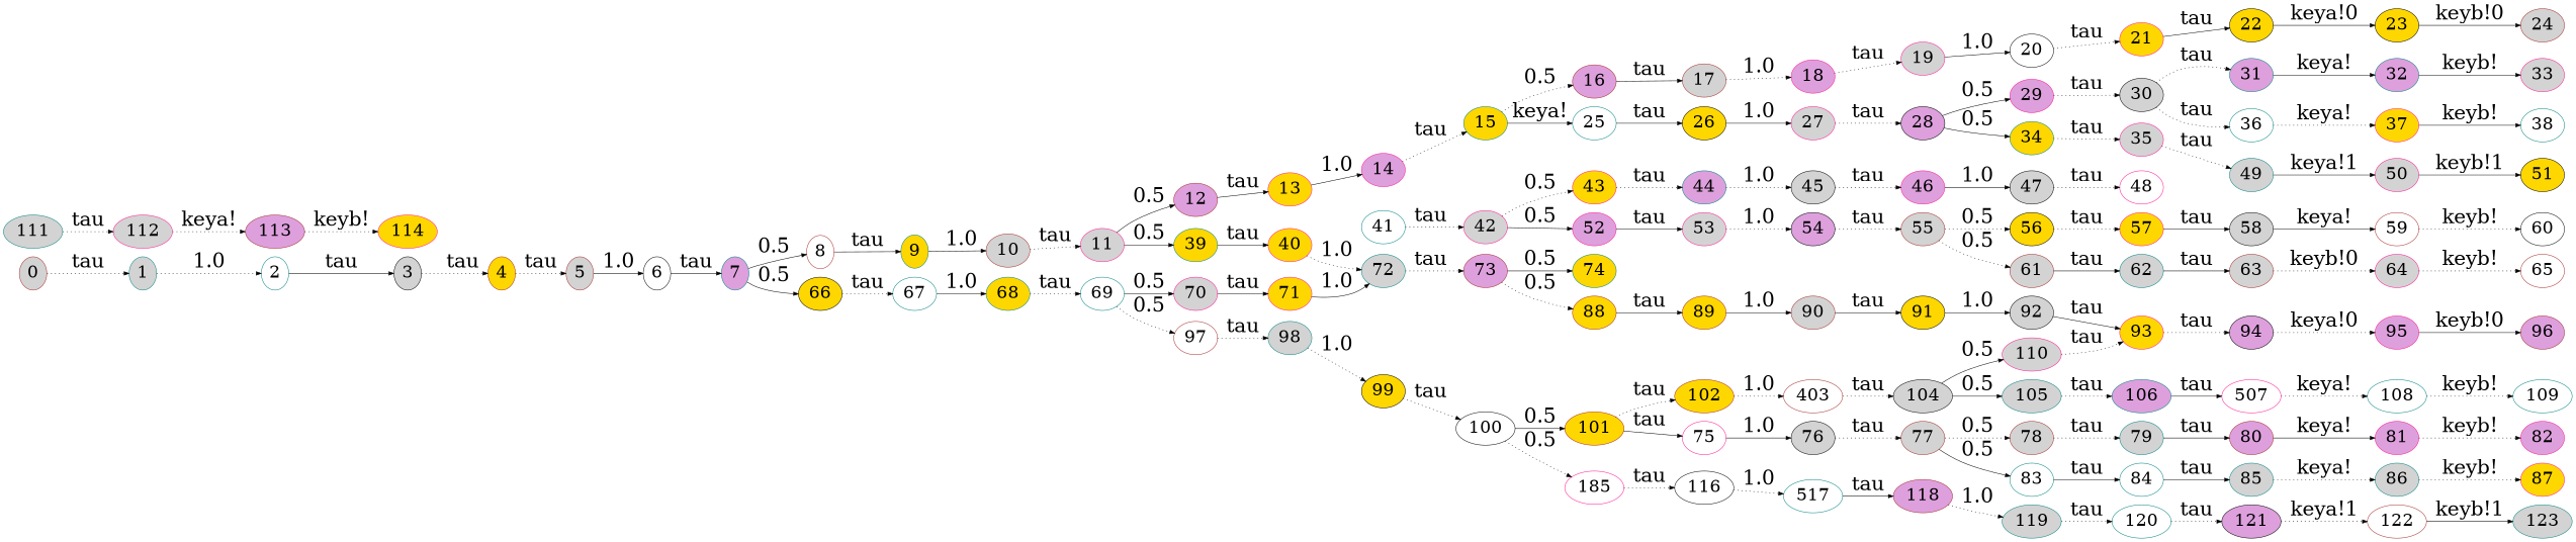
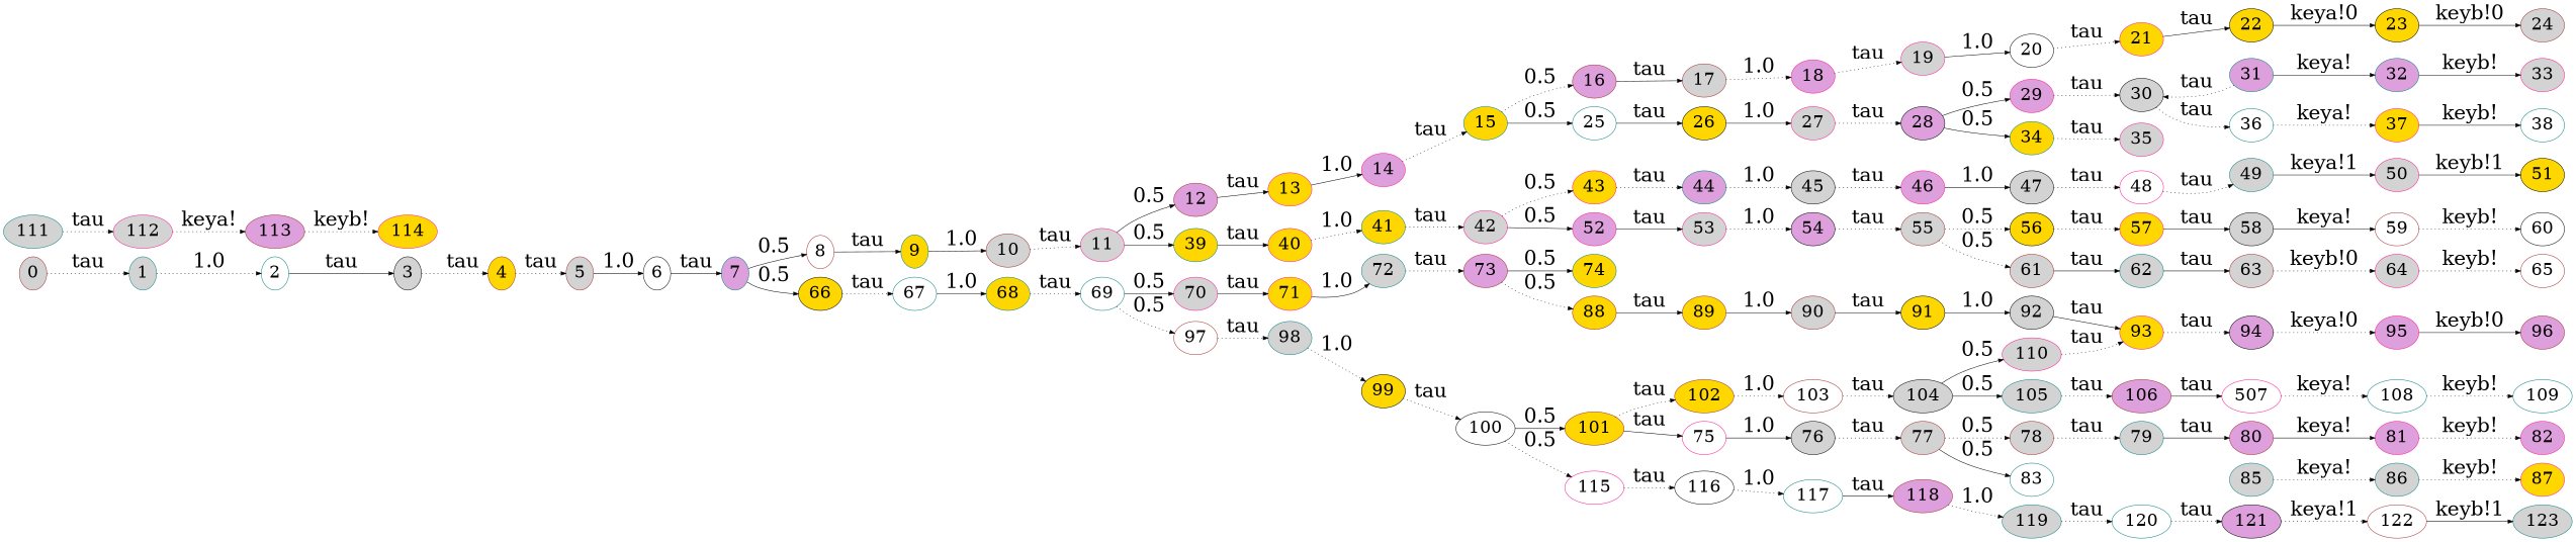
  digraph {
    rankdir=LR
    node [color=teal fillcolor=lightgrey fontsize=35 style=filled]
    edge [fontsize=40 style=dotted]
    0 [color=brown]
    1
    2 [fillcolor=white]
    3 [color=black]
    4 [color=brown fillcolor=gold]
    5 [color=brown]
    6 [color=black fillcolor=white]
    7 [fillcolor=plum]
    8 [color=brown fillcolor=white]
    66 [color=black fillcolor=gold]
    9 [fillcolor=gold]
    67 [fillcolor=white]
    10 [color=brown]
    11 [color=deeppink]
    12 [color=brown fillcolor=plum]
    39 [fillcolor=gold]
    13 [color=deeppink fillcolor=gold]
    40 [color=deeppink fillcolor=gold]
    14 [color=deeppink fillcolor=plum]
    15 [fillcolor=gold]
    16 [color=brown fillcolor=plum]
    25 [fillcolor=white]
    17 [color=brown]
    26 [color=black fillcolor=gold]
    18 [color=deeppink fillcolor=plum]
    19 [color=deeppink]
    20 [color=black fillcolor=white]
    21 [color=deeppink fillcolor=gold]
    22 [color=black fillcolor=gold]
    23 [color=black fillcolor=gold]
    24 [color=brown]
    27 [color=deeppink]
    28 [color=black fillcolor=plum]
    29 [color=deeppink fillcolor=plum]
    34 [fillcolor=gold]
    30 [color=black]
    35 [color=deeppink]
    31 [fillcolor=plum]
    36 [fillcolor=white]
    32 [fillcolor=plum]
    33 [color=deeppink]
    37 [color=deeppink fillcolor=gold]
    38 [fillcolor=white]
-   41 [fillcolor=white]
+   41 [fillcolor=gold]
    42 [color=deeppink]
    43 [color=deeppink fillcolor=gold]
    52 [color=deeppink fillcolor=plum]
    44 [fillcolor=plum]
    53 [color=deeppink]
    45 [color=black]
    46 [color=deeppink fillcolor=plum]
    47 [color=black]
    48 [color=deeppink fillcolor=white]
    49
    50 [color=deeppink]
    51 [color=black fillcolor=gold]
    54 [color=black fillcolor=plum]
    55 [color=brown]
    56 [color=black fillcolor=gold]
    61 [color=brown]
    57 [color=deeppink fillcolor=gold]
    62
    58 [color=black]
    59 [color=brown fillcolor=white]
    60 [color=black fillcolor=white]
    63 [color=brown]
    64 [color=deeppink]
    65 [color=brown fillcolor=white]
    68 [fillcolor=gold]
    69 [fillcolor=white]
    70 [color=deeppink]
    97 [color=brown fillcolor=white]
    71 [color=deeppink fillcolor=gold]
    98
    72
    73 [color=brown fillcolor=plum]
    74 [fillcolor=gold]
    88 [color=brown fillcolor=gold]
    89 [color=brown fillcolor=gold]
    75 [color=deeppink fillcolor=white]
    76 [color=black]
    77 [color=brown]
    78 [color=brown]
    83 [fillcolor=white]
    79
-   84 [fillcolor=white]
    80 [color=brown fillcolor=plum]
    81 [color=deeppink fillcolor=plum]
    82 [color=deeppink fillcolor=plum]
    85
    86
    87 [color=deeppink fillcolor=gold]
    90 [color=brown]
    91 [color=black fillcolor=gold]
    92 [color=black]
    93 [color=deeppink fillcolor=gold]
    94 [color=black fillcolor=plum]
    95 [color=deeppink fillcolor=plum]
    96 [color=brown fillcolor=plum]
    99 [color=black fillcolor=gold]
    100 [color=black fillcolor=white]
    101 [color=brown fillcolor=gold]
-   115 [color=deeppink fillcolor=white label=185]
+   115 [color=deeppink fillcolor=white]
    102 [color=brown fillcolor=gold]
    116 [color=black fillcolor=white]
-   103 [color=brown fillcolor=white label=403]
+   103 [color=brown fillcolor=white]
    104 [color=black]
    105
    110 [color=deeppink]
-   106 [fillcolor=plum]
+   106 [color=brown fillcolor=plum]
    n111 [color=deeppink fillcolor=white label=507]
    108 [fillcolor=white]
    109 [fillcolor=white]
    112 [color=deeppink]
    111
    113 [color=brown fillcolor=plum]
    114 [color=deeppink fillcolor=gold]
-   117 [fillcolor=white label=517]
+   117 [fillcolor=white]
    118 [color=brown fillcolor=plum]
    119
    120 [fillcolor=white]
    121 [color=black fillcolor=plum]
    122 [color=brown fillcolor=white]
    123
    0 -> 1 [label=tau]
    1 -> 2 [label=1.0]
    2 -> 3 [label=tau style=solid]
    3 -> 4 [label=tau]
    4 -> 5 [label=tau]
    5 -> 6 [label=1.0 style=solid]
    6 -> 7 [label=tau style=solid]
    7 -> 8 [label=0.5 style=solid]
    7 -> 66 [label=0.5 style=solid]
    8 -> 9 [label=tau style=solid]
    66 -> 67 [label=tau]
    9 -> 10 [label=1.0 style=solid]
    67 -> 68 [label=1.0 style=solid]
    10 -> 11 [label=tau]
    11 -> 12 [label=0.5 style=solid]
    11 -> 39 [label=0.5 style=solid]
    12 -> 13 [label=tau style=solid]
    39 -> 40 [label=tau style=solid]
    13 -> 14 [label=1.0 style=solid]
-   40 -> 72 [label=1.0]
+   40 -> 41 [label=1.0]
    14 -> 15 [label=tau]
    15 -> 16 [label=0.5]
-   15 -> 25 [label="keya!" style=solid]
+   15 -> 25 [label=0.5 style=solid]
    16 -> 17 [label=tau style=solid]
    25 -> 26 [label=tau style=solid]
    17 -> 18 [label=1.0]
    26 -> 27 [label=1.0 style=solid]
    18 -> 19 [label=tau]
    19 -> 20 [label=1.0 style=solid]
    20 -> 21 [label=tau]
    21 -> 22 [label=tau style=solid]
    22 -> 23 [label="keya!0" style=solid]
    23 -> 24 [label="keyb!0" style=solid]
    27 -> 28 [label=tau]
    28 -> 29 [label=0.5 style=solid]
    28 -> 34 [label=0.5 style=solid]
    29 -> 30 [label=tau]
    34 -> 35 [label=tau]
-   30 -> 31 [label=tau]
+   31 -> 30 [label=tau]
    30 -> 36 [label=tau]
    31 -> 32 [label="keya!" style=solid]
    36 -> 37 [label="keya!"]
    32 -> 33 [label="keyb!" style=solid]
    37 -> 38 [label="keyb!" style=solid]
    41 -> 42 [label=tau]
    42 -> 43 [label=0.5]
    42 -> 52 [label=0.5 style=solid]
    43 -> 44 [label=tau]
    52 -> 53 [label=tau style=solid]
    44 -> 45 [label=1.0]
    53 -> 54 [label=1.0]
    45 -> 46 [label=tau]
    46 -> 47 [label=1.0 style=solid]
    47 -> 48 [label=tau]
-   35 -> 49 [label=tau]
+   48 -> 49 [label=tau]
    49 -> 50 [label="keya!1" style=solid]
    50 -> 51 [label="keyb!1" style=solid]
    54 -> 55 [label=tau]
    55 -> 56 [label=0.5]
    55 -> 61 [label=0.5]
    56 -> 57 [label=tau]
    61 -> 62 [label=tau style=solid]
    57 -> 58 [label=tau style=solid]
    62 -> 63 [label=tau style=solid]
    58 -> 59 [label="keya!" style=solid]
    59 -> 60 [label="keyb!"]
    63 -> 64 [label="keyb!0"]
    64 -> 65 [label="keyb!"]
    68 -> 69 [label=tau]
    69 -> 70 [label=0.5 style=solid]
    69 -> 97 [label=0.5]
    70 -> 71 [label=tau style=solid]
    97 -> 98 [label=tau]
    71 -> 72 [label=1.0 style=solid]
    98 -> 99 [label=1.0]
    72 -> 73 [label=tau]
    73 -> 74 [label=0.5 style=solid]
    73 -> 88 [label=0.5]
    88 -> 89 [label=tau style=solid]
    89 -> 90 [label=1.0 style=solid]
    75 -> 76 [label=1.0 style=solid]
    76 -> 77 [label=tau]
    77 -> 78 [label=0.5]
    77 -> 83 [label=0.5 style=solid]
    78 -> 79 [label=tau]
-   83 -> 84 [label=tau style=solid]
    79 -> 80 [label=tau style=solid]
-   84 -> 85 [label=tau style=solid]
    80 -> 81 [label="keya!" style=solid]
    81 -> 82 [label="keyb!"]
    85 -> 86 [label="keya!"]
    86 -> 87 [label="keyb!"]
    90 -> 91 [label=tau style=solid]
    91 -> 92 [label=1.0 style=solid]
    92 -> 93 [label=tau style=solid]
    93 -> 94 [label=tau]
    94 -> 95 [label="keya!0"]
    95 -> 96 [label="keyb!0" style=solid]
    99 -> 100 [label=tau]
    100 -> 101 [label=0.5 style=solid]
    100 -> 115 [label=0.5]
    101 -> 75 [label=tau style=solid]
    101 -> 102 [label=tau]
    115 -> 116 [label=tau]
    102 -> 103 [label=1.0]
    116 -> 117 [label=1.0]
    103 -> 104 [label=tau]
    104 -> 105 [label=0.5 style=solid]
    104 -> 110 [label=0.5 style=solid]
    105 -> 106 [label=tau]
    110 -> 93 [label=tau]
    106 -> n111 [label=tau style=solid]
    n111 -> 108 [label="keya!"]
    108 -> 109 [label="keyb!"]
    112 -> 113 [label="keya!"]
    111 -> 112 [label=tau]
    113 -> 114 [label="keyb!"]
    117 -> 118 [label=tau style=solid]
    118 -> 119 [label=1.0]
    119 -> 120 [label=tau]
    120 -> 121 [label=tau]
    121 -> 122 [label="keya!1"]
    122 -> 123 [label="keyb!1" style=solid]
  }
